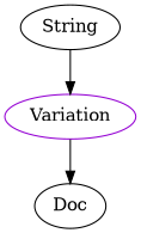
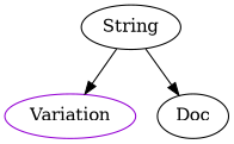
  digraph {
    n1 [color=darkviolet label=Variation shape=oval]
    Doc
    String
-   n1 -> Doc
+   String -> Doc
    String -> n1
  }
